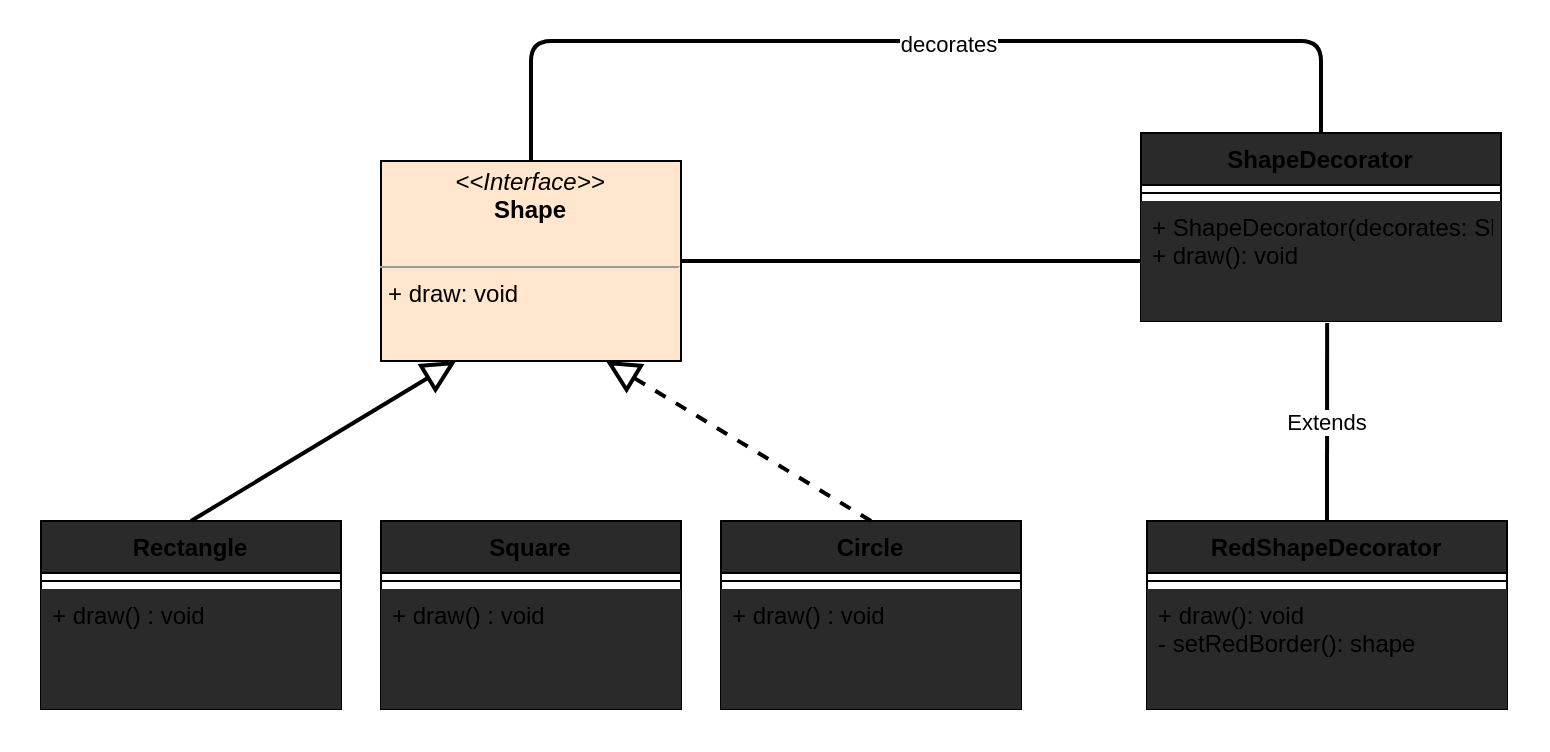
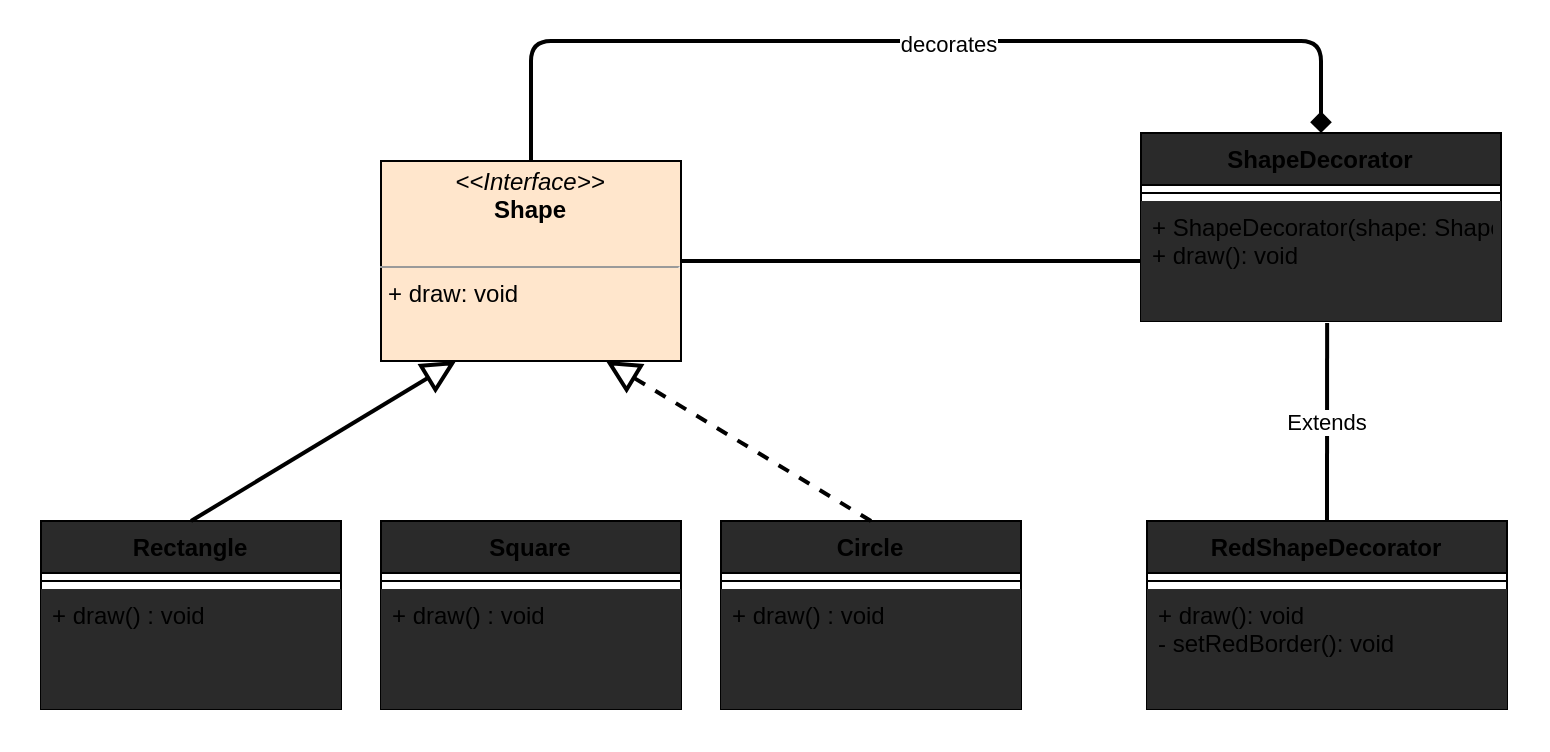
  <mxCell id="0" />
  <mxCell id="1" parent="0" />
  <mxCell id="2" value="Rectangle" style="swimlane;fontStyle=1;align=center;verticalAlign=top;childLayout=stackLayout;horizontal=1;startSize=26;horizontalStack=0;resizeParent=1;resizeParentMax=0;resizeLast=0;collapsible=1;marginBottom=0;fillColor=#2A2A2A;" parent="1" vertex="1"><mxGeometry x="20" y="260" width="150" height="94" as="geometry" /></mxCell>
  <mxCell id="3" value="" style="line;strokeWidth=1;fillColor=none;align=left;verticalAlign=middle;spacingTop=-1;spacingLeft=3;spacingRight=3;rotatable=0;labelPosition=right;points=[];portConstraint=eastwest;" parent="2" vertex="1"><mxGeometry y="26" width="150" height="8" as="geometry" /></mxCell>
  <mxCell id="4" value="+ draw() : void&#10;" style="text;strokeColor=none;align=left;verticalAlign=top;spacingLeft=4;spacingRight=4;overflow=hidden;rotatable=0;points=[[0,0.5],[1,0.5]];portConstraint=eastwest;fillColor=#2a2a2a;" parent="2" vertex="1"><mxGeometry y="34" width="150" height="60" as="geometry" /></mxCell>
  <mxCell id="5" value="Square" style="swimlane;fontStyle=1;align=center;verticalAlign=top;childLayout=stackLayout;horizontal=1;startSize=26;horizontalStack=0;resizeParent=1;resizeParentMax=0;resizeLast=0;collapsible=1;marginBottom=0;fillColor=#2A2A2A;" parent="1" vertex="1"><mxGeometry x="190" y="260" width="150" height="94" as="geometry" /></mxCell>
  <mxCell id="6" value="" style="line;strokeWidth=1;fillColor=none;align=left;verticalAlign=middle;spacingTop=-1;spacingLeft=3;spacingRight=3;rotatable=0;labelPosition=right;points=[];portConstraint=eastwest;" parent="5" vertex="1"><mxGeometry y="26" width="150" height="8" as="geometry" /></mxCell>
  <mxCell id="7" value="+ draw() : void&#10;" style="text;strokeColor=none;align=left;verticalAlign=top;spacingLeft=4;spacingRight=4;overflow=hidden;rotatable=0;points=[[0,0.5],[1,0.5]];portConstraint=eastwest;fillColor=#2a2a2a;" parent="5" vertex="1"><mxGeometry y="34" width="150" height="60" as="geometry" /></mxCell>
  <mxCell id="8" value="Circle" style="swimlane;fontStyle=1;align=center;verticalAlign=top;childLayout=stackLayout;horizontal=1;startSize=26;horizontalStack=0;resizeParent=1;resizeParentMax=0;resizeLast=0;collapsible=1;marginBottom=0;fillColor=#2A2A2A;" parent="1" vertex="1"><mxGeometry x="360" y="260" width="150" height="94" as="geometry" /></mxCell>
  <mxCell id="9" value="" style="line;strokeWidth=1;fillColor=none;align=left;verticalAlign=middle;spacingTop=-1;spacingLeft=3;spacingRight=3;rotatable=0;labelPosition=right;points=[];portConstraint=eastwest;" parent="8" vertex="1"><mxGeometry y="26" width="150" height="8" as="geometry" /></mxCell>
  <mxCell id="10" value="+ draw() : void&#10;" style="text;strokeColor=none;align=left;verticalAlign=top;spacingLeft=4;spacingRight=4;overflow=hidden;rotatable=0;points=[[0,0.5],[1,0.5]];portConstraint=eastwest;fillColor=#2a2a2a;" parent="8" vertex="1"><mxGeometry y="34" width="150" height="60" as="geometry" /></mxCell>
  <mxCell id="11" value="&lt;p style=&quot;margin: 0px ; margin-top: 4px ; text-align: center&quot;&gt;&lt;i&gt;&amp;lt;&amp;lt;Interface&amp;gt;&amp;gt;&lt;/i&gt;&lt;br&gt;&lt;b&gt;Shape&lt;/b&gt;&lt;/p&gt;&lt;br&gt;&lt;hr size=&quot;1&quot;&gt;&lt;p style=&quot;margin: 0px ; margin-left: 4px&quot;&gt;+ draw: void&lt;/p&gt;" style="verticalAlign=top;align=left;overflow=fill;fontSize=12;fontFamily=Helvetica;html=1;fillColor=#ffe6cc;" parent="1" vertex="1"><mxGeometry x="190" y="80" width="150" height="100" as="geometry" /></mxCell>
  <mxCell id="12" value="" style="endArrow=block;endFill=0;endSize=12;html=1;strokeColor=#000000;strokeWidth=2;entryX=0.25;entryY=1;entryDx=0;entryDy=0;exitX=0.5;exitY=0;exitDx=0;exitDy=0;" parent="1" source="2" target="11" edge="1"><mxGeometry width="160" relative="1" as="geometry"><mxPoint x="260" y="240" as="sourcePoint" /><mxPoint x="420" y="240" as="targetPoint" /></mxGeometry></mxCell>
  <mxCell id="13" value="" style="endArrow=block;endFill=0;endSize=12;html=1;strokeColor=#000000;strokeWidth=2;entryX=0.75;entryY=1;entryDx=0;entryDy=0;exitX=0.5;exitY=0;exitDx=0;exitDy=0;dashed=1;" parent="1" source="8" target="11" edge="1"><mxGeometry width="160" relative="1" as="geometry"><mxPoint x="290" y="280" as="sourcePoint" /><mxPoint x="422.5" y="200" as="targetPoint" /></mxGeometry></mxCell>
  <mxCell id="14" value="ShapeDecorator" style="swimlane;fontStyle=1;align=center;verticalAlign=top;childLayout=stackLayout;horizontal=1;startSize=26;horizontalStack=0;resizeParent=1;resizeParentMax=0;resizeLast=0;collapsible=1;marginBottom=0;fillColor=#2A2A2A;" parent="1" vertex="1"><mxGeometry x="570" y="66" width="180" height="94" as="geometry" /></mxCell>
  <mxCell id="15" value="" style="line;strokeWidth=1;fillColor=none;align=left;verticalAlign=middle;spacingTop=-1;spacingLeft=3;spacingRight=3;rotatable=0;labelPosition=right;points=[];portConstraint=eastwest;" parent="14" vertex="1"><mxGeometry y="26" width="180" height="8" as="geometry" /></mxCell>
- <mxCell id="16" value="+ ShapeDecorator(decorates: Shape)&#10;+ draw(): void" style="text;strokeColor=none;align=left;verticalAlign=top;spacingLeft=4;spacingRight=4;overflow=hidden;rotatable=0;points=[[0,0.5],[1,0.5]];portConstraint=eastwest;fillColor=#2a2a2a;" parent="14" vertex="1"><mxGeometry y="34" width="180" height="60" as="geometry" /></mxCell>
+ <mxCell id="16" value="+ ShapeDecorator(shape: Shape)&#10;+ draw(): void" style="text;strokeColor=none;align=left;verticalAlign=top;spacingLeft=4;spacingRight=4;overflow=hidden;rotatable=0;points=[[0,0.5],[1,0.5]];portConstraint=eastwest;fillColor=#2a2a2a;" parent="14" vertex="1"><mxGeometry y="34" width="180" height="60" as="geometry" /></mxCell>
  <mxCell id="17" value="" style="endArrow=none;endFill=0;endSize=12;html=1;strokeColor=#000000;strokeWidth=2;entryX=1;entryY=0.5;entryDx=0;entryDy=0;exitX=0;exitY=0.5;exitDx=0;exitDy=0;" edge="1" parent="1" source="16" target="11"><mxGeometry width="160" relative="1" as="geometry"><mxPoint x="501.25" y="220" as="sourcePoint" /><mxPoint x="368.75" y="140" as="targetPoint" /></mxGeometry></mxCell>
  <mxCell id="18" value="RedShapeDecorator" style="swimlane;fontStyle=1;align=center;verticalAlign=top;childLayout=stackLayout;horizontal=1;startSize=26;horizontalStack=0;resizeParent=1;resizeParentMax=0;resizeLast=0;collapsible=1;marginBottom=0;fillColor=#2A2A2A;" vertex="1" parent="1"><mxGeometry x="573" y="260" width="180" height="94" as="geometry" /></mxCell>
  <mxCell id="19" value="" style="line;strokeWidth=1;fillColor=none;align=left;verticalAlign=middle;spacingTop=-1;spacingLeft=3;spacingRight=3;rotatable=0;labelPosition=right;points=[];portConstraint=eastwest;" vertex="1" parent="18"><mxGeometry y="26" width="180" height="8" as="geometry" /></mxCell>
- <mxCell id="20" value="+ draw(): void&#10;- setRedBorder(): shape" style="text;strokeColor=none;align=left;verticalAlign=top;spacingLeft=4;spacingRight=4;overflow=hidden;rotatable=0;points=[[0,0.5],[1,0.5]];portConstraint=eastwest;fillColor=#2a2a2a;" vertex="1" parent="18"><mxGeometry y="34" width="180" height="60" as="geometry" /></mxCell>
+ <mxCell id="20" value="+ draw(): void&#10;- setRedBorder(): void" style="text;strokeColor=none;align=left;verticalAlign=top;spacingLeft=4;spacingRight=4;overflow=hidden;rotatable=0;points=[[0,0.5],[1,0.5]];portConstraint=eastwest;fillColor=#2a2a2a;" vertex="1" parent="18"><mxGeometry y="34" width="180" height="60" as="geometry" /></mxCell>
  <mxCell id="21" value="Extends" style="endArrow=none;endSize=16;endFill=0;html=1;entryX=0.517;entryY=1.017;entryDx=0;entryDy=0;entryPerimeter=0;strokeColor=#000000;exitX=0.5;exitY=0;exitDx=0;exitDy=0;strokeWidth=2;" edge="1" parent="1" source="18" target="16"><mxGeometry width="160" relative="1" as="geometry"><mxPoint x="550" y="330" as="sourcePoint" /><mxPoint x="710" y="330" as="targetPoint" /></mxGeometry></mxCell>
- <mxCell id="22" value="" style="endArrow=none;html=1;strokeColor=#000000;strokeWidth=2;entryX=0.5;entryY=0;entryDx=0;entryDy=0;exitX=0.5;exitY=0;exitDx=0;exitDy=0;" edge="1" parent="1" source="11" target="14"><mxGeometry width="50" height="50" relative="1" as="geometry"><mxPoint x="370" y="350" as="sourcePoint" /><mxPoint x="420" y="300" as="targetPoint" /><Array as="points"><mxPoint x="265" y="20" /><mxPoint x="660" y="20" /></Array></mxGeometry></mxCell>
+ <mxCell id="22" value="" style="endArrow=diamond;html=1;strokeColor=#000000;strokeWidth=2;entryX=0.5;entryY=0;entryDx=0;entryDy=0;exitX=0.5;exitY=0;exitDx=0;exitDy=0;" edge="1" parent="1" source="11" target="14"><mxGeometry width="50" height="50" relative="1" as="geometry"><mxPoint x="370" y="350" as="sourcePoint" /><mxPoint x="420" y="300" as="targetPoint" /><Array as="points"><mxPoint x="265" y="20" /><mxPoint x="660" y="20" /></Array></mxGeometry></mxCell>
  <mxCell id="23" value="decorates" style="edgeLabel;html=1;align=center;verticalAlign=middle;resizable=0;points=[];" vertex="1" connectable="0" parent="22"><mxGeometry x="0.07" y="-1" relative="1" as="geometry"><mxPoint as="offset" /></mxGeometry></mxCell>
